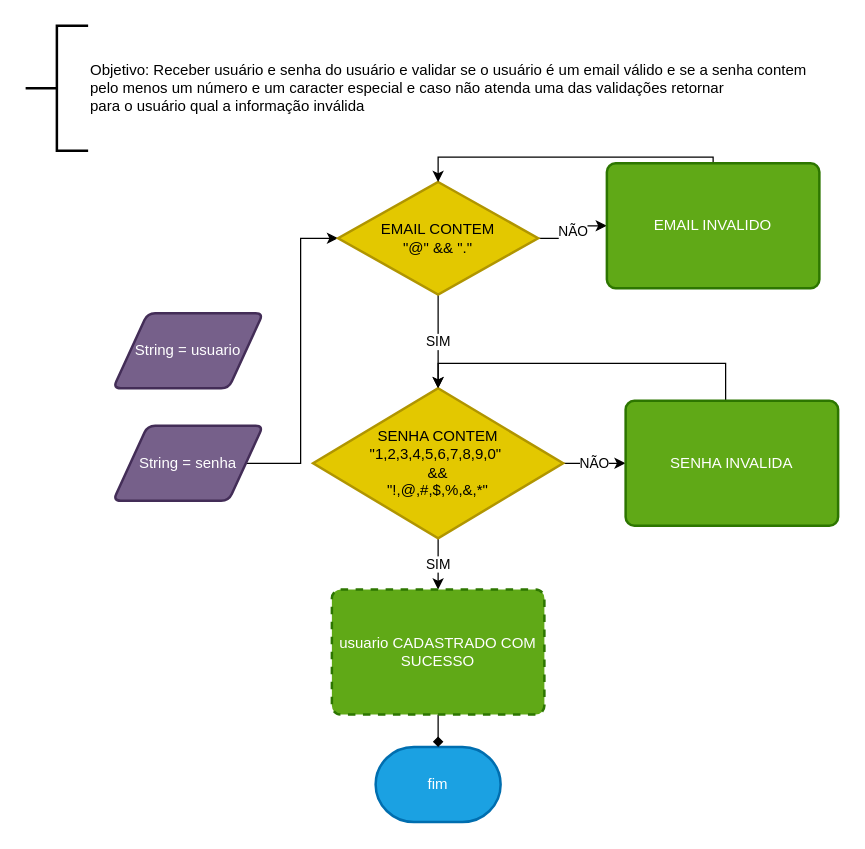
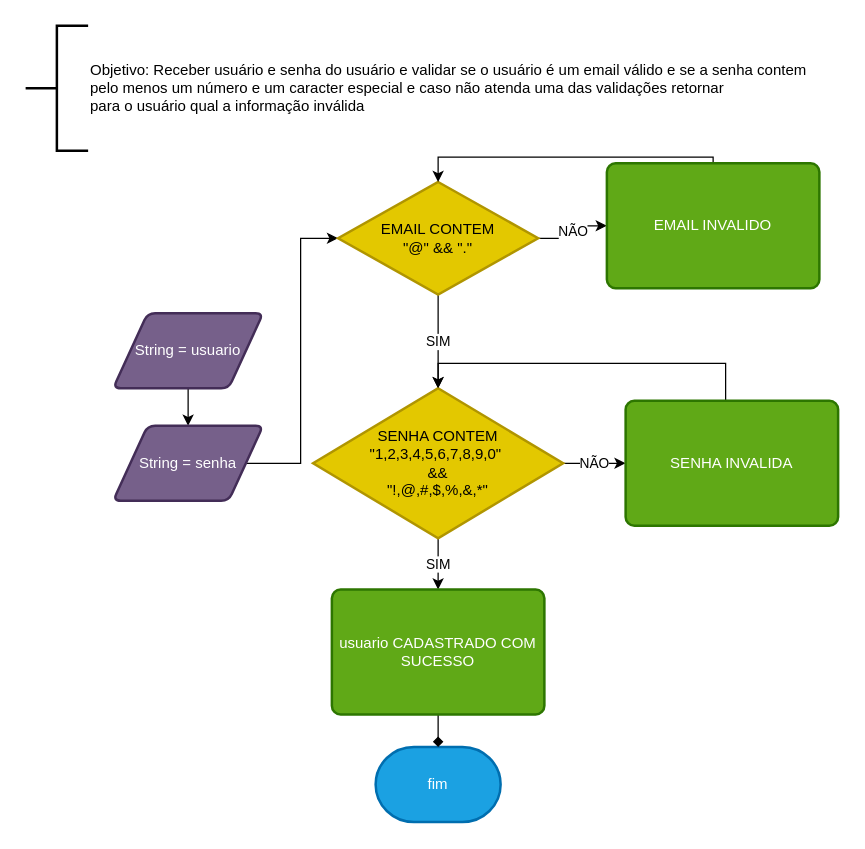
  <mxCell id="0" />
  <mxCell id="1" parent="0" />
  <mxCell id="2" value="Objetivo: Receber usuário e senha do usuário e validar se o usuário é um email válido e se a senha contem&lt;br&gt;pelo menos um número e um caracter especial e caso não atenda uma das validações retornar&lt;br&gt;para o usuário qual a informação inválida" style="strokeWidth=2;html=1;shape=mxgraph.flowchart.annotation_2;align=left;labelPosition=right;pointerEvents=1;" vertex="1" parent="1"><mxGeometry x="20" y="20" width="50" height="100" as="geometry" /></mxCell>
+ <mxCell id="3" style="edgeStyle=orthogonalEdgeStyle;rounded=0;orthogonalLoop=1;jettySize=auto;html=1;entryX=0.5;entryY=0;entryDx=0;entryDy=0;" edge="1" parent="1" source="4" target="6"><mxGeometry relative="1" as="geometry" /></mxCell>
  <mxCell id="4" value="String = usuario" style="shape=parallelogram;html=1;strokeWidth=2;perimeter=parallelogramPerimeter;whiteSpace=wrap;rounded=1;arcSize=12;size=0.23;fillColor=#76608a;fontColor=#ffffff;strokeColor=#432D57;" vertex="1" parent="1"><mxGeometry x="90" y="250" width="120" height="60" as="geometry" /></mxCell>
  <mxCell id="5" style="edgeStyle=orthogonalEdgeStyle;rounded=0;orthogonalLoop=1;jettySize=auto;html=1;entryX=0;entryY=0.5;entryDx=0;entryDy=0;entryPerimeter=0;" edge="1" parent="1" source="6" target="10"><mxGeometry relative="1" as="geometry" /></mxCell>
  <mxCell id="6" value="String = senha" style="shape=parallelogram;html=1;strokeWidth=2;perimeter=parallelogramPerimeter;whiteSpace=wrap;rounded=1;arcSize=12;size=0.23;fillColor=#76608a;fontColor=#ffffff;strokeColor=#432D57;" vertex="1" parent="1"><mxGeometry x="90" y="340" width="120" height="60" as="geometry" /></mxCell>
  <mxCell id="7" value="fim" style="strokeWidth=2;html=1;shape=mxgraph.flowchart.terminator;whiteSpace=wrap;fillColor=#1ba1e2;fontColor=#ffffff;strokeColor=#006EAF;" vertex="1" parent="1"><mxGeometry x="300" y="597" width="100" height="60" as="geometry" /></mxCell>
  <mxCell id="8" value="SIM" style="edgeStyle=orthogonalEdgeStyle;rounded=0;orthogonalLoop=1;jettySize=auto;html=1;entryX=0.5;entryY=0;entryDx=0;entryDy=0;entryPerimeter=0;" edge="1" parent="1" source="10" target="13"><mxGeometry relative="1" as="geometry" /></mxCell>
  <mxCell id="9" value="NÃO" style="edgeStyle=orthogonalEdgeStyle;rounded=0;orthogonalLoop=1;jettySize=auto;html=1;entryX=0;entryY=0.5;entryDx=0;entryDy=0;" edge="1" parent="1" source="10" target="17"><mxGeometry relative="1" as="geometry" /></mxCell>
  <mxCell id="10" value="EMAIL CONTEM&lt;br&gt;&quot;@&quot; &amp;amp;&amp;amp; &quot;.&quot;" style="strokeWidth=2;html=1;shape=mxgraph.flowchart.decision;whiteSpace=wrap;fillColor=#e3c800;fontColor=#000000;strokeColor=#B09500;" vertex="1" parent="1"><mxGeometry x="270" y="145" width="160" height="90" as="geometry" /></mxCell>
  <mxCell id="11" value="SIM" style="edgeStyle=orthogonalEdgeStyle;rounded=0;orthogonalLoop=1;jettySize=auto;html=1;entryX=0.5;entryY=0;entryDx=0;entryDy=0;" edge="1" parent="1" source="13" target="15"><mxGeometry relative="1" as="geometry" /></mxCell>
  <mxCell id="12" value="NÃO" style="edgeStyle=orthogonalEdgeStyle;rounded=0;orthogonalLoop=1;jettySize=auto;html=1;entryX=0;entryY=0.5;entryDx=0;entryDy=0;" edge="1" parent="1" source="13" target="19"><mxGeometry relative="1" as="geometry" /></mxCell>
  <mxCell id="13" value="SENHA CONTEM&lt;br&gt;&quot;1,2,3,4,5,6,7,8,9,0&quot;&amp;nbsp;&lt;br&gt;&amp;amp;&amp;amp;&lt;br&gt;&quot;!,@,#,$,%,&amp;amp;,*&quot;" style="strokeWidth=2;html=1;shape=mxgraph.flowchart.decision;whiteSpace=wrap;fillColor=#e3c800;fontColor=#000000;strokeColor=#B09500;" vertex="1" parent="1"><mxGeometry x="250" y="310" width="200" height="120" as="geometry" /></mxCell>
  <mxCell id="14" style="edgeStyle=orthogonalEdgeStyle;rounded=0;orthogonalLoop=1;jettySize=auto;html=1;entryX=0.5;entryY=0;entryDx=0;entryDy=0;entryPerimeter=0;endArrow=diamond;" edge="1" parent="1" source="15" target="7"><mxGeometry relative="1" as="geometry" /></mxCell>
- <mxCell id="15" value="usuario CADASTRADO COM SUCESSO" style="rounded=1;whiteSpace=wrap;html=1;absoluteArcSize=1;arcSize=14;strokeWidth=2;fillColor=#60a917;fontColor=#ffffff;strokeColor=#2D7600;dashed=1;" vertex="1" parent="1"><mxGeometry x="265" y="471" width="170" height="100" as="geometry" /></mxCell>
+ <mxCell id="15" value="usuario CADASTRADO COM SUCESSO" style="rounded=1;whiteSpace=wrap;html=1;absoluteArcSize=1;arcSize=14;strokeWidth=2;fillColor=#60a917;fontColor=#ffffff;strokeColor=#2D7600;" vertex="1" parent="1"><mxGeometry x="265" y="471" width="170" height="100" as="geometry" /></mxCell>
  <mxCell id="16" style="edgeStyle=orthogonalEdgeStyle;rounded=0;orthogonalLoop=1;jettySize=auto;html=1;entryX=0.5;entryY=0;entryDx=0;entryDy=0;entryPerimeter=0;" edge="1" parent="1" source="17" target="10"><mxGeometry relative="1" as="geometry"><Array as="points"><mxPoint x="570" y="125" /><mxPoint x="350" y="125" /></Array></mxGeometry></mxCell>
  <mxCell id="17" value="EMAIL INVALIDO" style="rounded=1;whiteSpace=wrap;html=1;absoluteArcSize=1;arcSize=14;strokeWidth=2;fillColor=#60a917;fontColor=#ffffff;strokeColor=#2D7600;" vertex="1" parent="1"><mxGeometry x="485" y="130" width="170" height="100" as="geometry" /></mxCell>
  <mxCell id="18" style="edgeStyle=orthogonalEdgeStyle;rounded=0;orthogonalLoop=1;jettySize=auto;html=1;entryX=0.5;entryY=0;entryDx=0;entryDy=0;entryPerimeter=0;" edge="1" parent="1" source="19" target="13"><mxGeometry relative="1" as="geometry"><Array as="points"><mxPoint x="580" y="290" /><mxPoint x="350" y="290" /></Array></mxGeometry></mxCell>
  <mxCell id="19" value="SENHA INVALIDA" style="rounded=1;whiteSpace=wrap;html=1;absoluteArcSize=1;arcSize=14;strokeWidth=2;fillColor=#60a917;fontColor=#ffffff;strokeColor=#2D7600;" vertex="1" parent="1"><mxGeometry x="500" y="320" width="170" height="100" as="geometry" /></mxCell>
